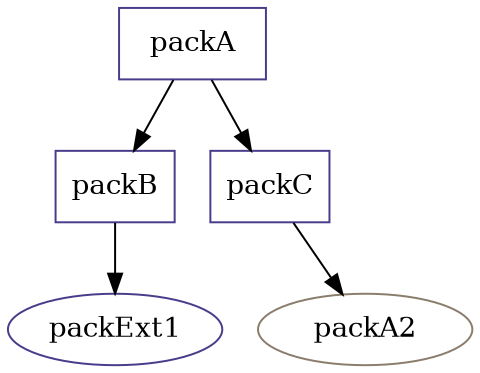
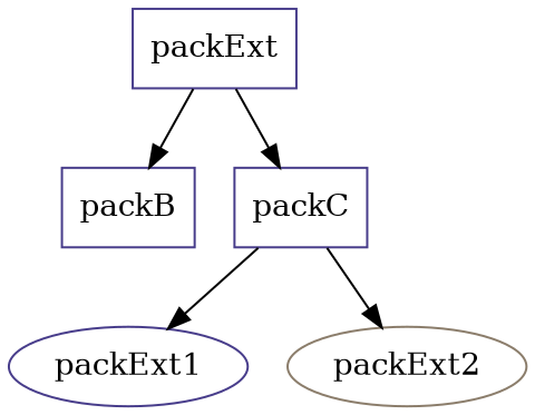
  digraph {
    node [color=darkslateblue shape=rectangle]
-   packA
+   packA [label=packExt]
    packB
    packC
    packExt1 [shape=""]
-   packExt2 [color=bisque4 label=packA2 shape=""]
+   packExt2 [color=bisque4 shape=""]
    packA -> packB
    packA -> packC
-   packB -> packExt1
+   packC -> packExt1
    packC -> packExt2
  }
